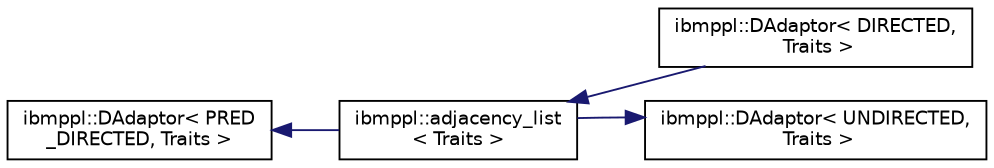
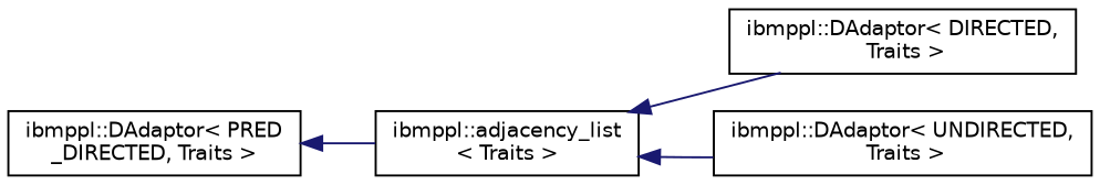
  digraph {
    rankdir=LR
    node [color=black fillcolor=white fontname=Helvetica fontsize=10 shape=record style=filled]
    edge [color=midnightblue dir=back fontname=Helvetica fontsize=10 labelfontname=Helvetica labelfontsize=10 style=solid]
    n1 [height=0.2 label="ibmppl::adjacency_list\l\< Traits \>" width=0.4]
    n2 [height=0.2 label="ibmppl::DAdaptor\< DIRECTED,\l Traits \>" width=0.4]
    n3 [height=0.2 label="ibmppl::DAdaptor\< UNDIRECTED,\l Traits \>" width=0.4]
    n4 [height=0.2 label="ibmppl::DAdaptor\< PRED\l_DIRECTED, Traits \>" width=0.4]
    n1 -> n2
-   n3 -> n1
+   n1 -> n3
    n4 -> n1
  }
